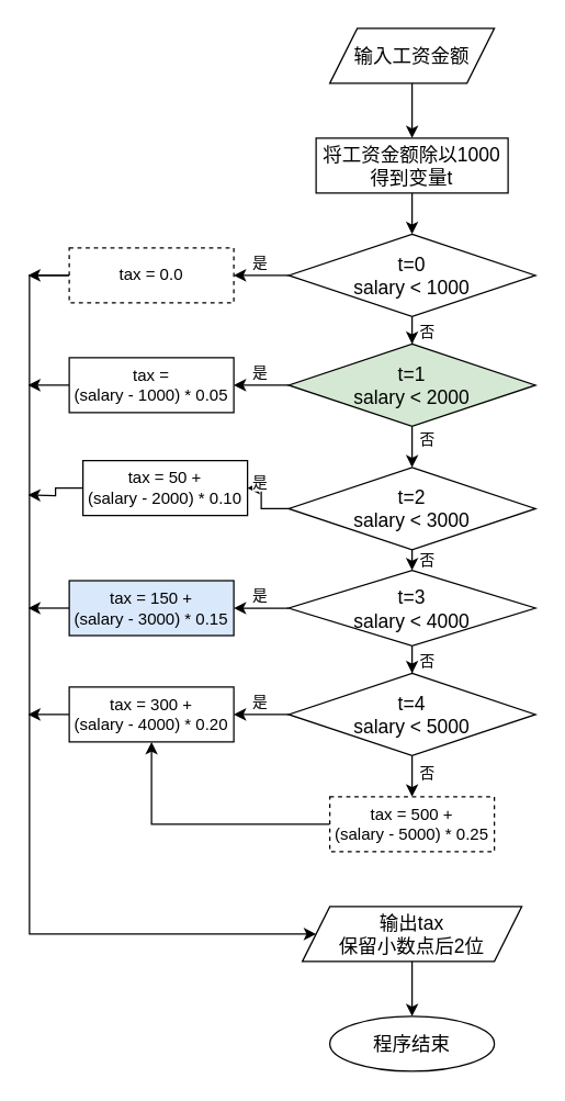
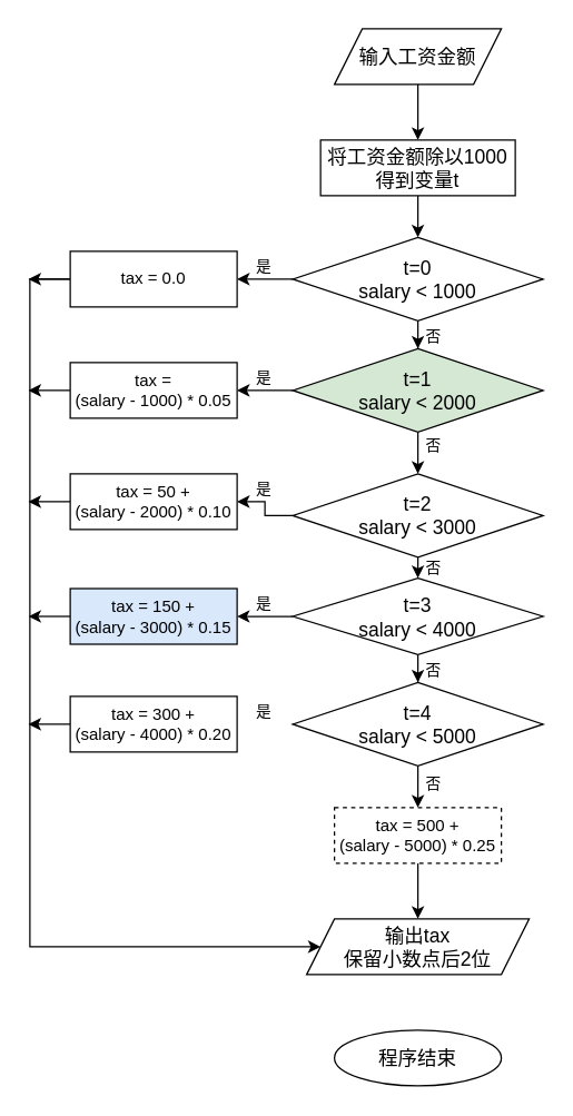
  <mxCell id="0" />
  <mxCell id="1" parent="0" />
  <mxCell id="2" style="edgeStyle=orthogonalEdgeStyle;rounded=0;orthogonalLoop=1;jettySize=auto;html=1;exitX=0.5;exitY=1;exitDx=0;exitDy=0;entryX=0.5;entryY=0;entryDx=0;entryDy=0;" edge="1" parent="1" source="3"><mxGeometry relative="1" as="geometry"><mxPoint x="300" y="100" as="targetPoint" /></mxGeometry></mxCell>
  <mxCell id="3" value="&lt;font style=&quot;font-size: 14px;&quot;&gt;输入工资金额&lt;/font&gt;" style="shape=parallelogram;perimeter=parallelogramPerimeter;whiteSpace=wrap;html=1;fixedSize=1;" vertex="1" parent="1"><mxGeometry x="240" y="20" width="120" height="40" as="geometry" /></mxCell>
- <mxCell id="4" value="" style="edgeStyle=orthogonalEdgeStyle;rounded=0;orthogonalLoop=1;jettySize=auto;html=1;" edge="1" parent="1" source="5" target="46"><mxGeometry relative="1" as="geometry" /></mxCell>
  <mxCell id="5" value="输出tax&lt;br&gt;保留小数点后2位" style="shape=parallelogram;perimeter=parallelogramPerimeter;whiteSpace=wrap;html=1;fixedSize=1;align=center;verticalAlign=middle;fontFamily=Helvetica;fontSize=14;fontColor=default;labelBackgroundColor=default;resizable=1;fillColor=none;gradientColor=none;movable=1;rotatable=1;deletable=1;editable=1;locked=0;connectable=1;" vertex="1" parent="1"><mxGeometry x="220" y="660" width="160" height="40" as="geometry" /></mxCell>
  <mxCell id="6" value="" style="edgeStyle=orthogonalEdgeStyle;rounded=0;orthogonalLoop=1;jettySize=auto;html=1;" edge="1" parent="1" source="7" target="12"><mxGeometry relative="1" as="geometry" /></mxCell>
  <mxCell id="7" value="&lt;font style=&quot;font-size: 14px;&quot;&gt;将工资金额除以1000&lt;br&gt;得到变量t&lt;/font&gt;" style="rounded=0;whiteSpace=wrap;html=1;" vertex="1" parent="1"><mxGeometry x="230" y="100" width="140" height="40" as="geometry" /></mxCell>
  <mxCell id="8" value="" style="edgeStyle=orthogonalEdgeStyle;rounded=0;orthogonalLoop=1;jettySize=auto;html=1;" edge="1" parent="1" source="12" target="16"><mxGeometry relative="1" as="geometry" /></mxCell>
  <mxCell id="9" value="否" style="edgeLabel;html=1;align=center;verticalAlign=middle;resizable=0;points=[];" vertex="1" connectable="0" parent="8"><mxGeometry x="0.544" relative="1" as="geometry"><mxPoint x="10" y="4" as="offset" /></mxGeometry></mxCell>
  <mxCell id="10" value="" style="edgeStyle=orthogonalEdgeStyle;rounded=0;orthogonalLoop=1;jettySize=auto;html=1;" edge="1" parent="1" source="12" target="31"><mxGeometry relative="1" as="geometry" /></mxCell>
  <mxCell id="11" value="是" style="edgeLabel;html=1;align=center;verticalAlign=middle;resizable=0;points=[];" vertex="1" connectable="0" parent="10"><mxGeometry x="0.1" y="-1" relative="1" as="geometry"><mxPoint y="-9" as="offset" /></mxGeometry></mxCell>
  <mxCell id="12" value="&lt;font style=&quot;font-size: 14px;&quot;&gt;t=0&lt;br&gt;salary &amp;lt; 1000&lt;/font&gt;" style="rhombus;whiteSpace=wrap;html=1;" vertex="1" parent="1"><mxGeometry x="210" y="170" width="180" height="60" as="geometry" /></mxCell>
  <mxCell id="13" style="edgeStyle=orthogonalEdgeStyle;rounded=0;orthogonalLoop=1;jettySize=auto;html=1;exitX=0.5;exitY=1;exitDx=0;exitDy=0;entryX=0.5;entryY=0;entryDx=0;entryDy=0;" edge="1" parent="1" source="16" target="20"><mxGeometry relative="1" as="geometry" /></mxCell>
  <mxCell id="14" value="否" style="edgeLabel;html=1;align=center;verticalAlign=middle;resizable=0;points=[];" vertex="1" connectable="0" parent="13"><mxGeometry x="-0.367" y="1" relative="1" as="geometry"><mxPoint x="9" as="offset" /></mxGeometry></mxCell>
  <mxCell id="15" value="" style="edgeStyle=orthogonalEdgeStyle;rounded=0;orthogonalLoop=1;jettySize=auto;html=1;" edge="1" parent="1" source="16" target="34"><mxGeometry relative="1" as="geometry" /></mxCell>
  <mxCell id="16" value="&lt;font style=&quot;font-size: 14px;&quot;&gt;t=1&lt;br&gt;salary &amp;lt; 2000&lt;/font&gt;" style="rhombus;whiteSpace=wrap;html=1;fillColor=#d5e8d4;" vertex="1" parent="1"><mxGeometry x="210" y="250" width="180" height="60" as="geometry" /></mxCell>
  <mxCell id="17" style="edgeStyle=orthogonalEdgeStyle;rounded=0;orthogonalLoop=1;jettySize=auto;html=1;exitX=0.5;exitY=1;exitDx=0;exitDy=0;entryX=0.5;entryY=0;entryDx=0;entryDy=0;" edge="1" parent="1" source="20" target="24"><mxGeometry relative="1" as="geometry" /></mxCell>
  <mxCell id="18" value="否" style="edgeLabel;html=1;align=center;verticalAlign=middle;resizable=0;points=[];" vertex="1" connectable="0" parent="17"><mxGeometry x="-0.413" y="-4" relative="1" as="geometry"><mxPoint x="14" y="3" as="offset" /></mxGeometry></mxCell>
  <mxCell id="19" value="" style="edgeStyle=orthogonalEdgeStyle;rounded=0;orthogonalLoop=1;jettySize=auto;html=1;" edge="1" parent="1" source="20" target="37"><mxGeometry relative="1" as="geometry" /></mxCell>
  <mxCell id="20" value="&lt;font style=&quot;font-size: 14px;&quot;&gt;t=2&lt;br&gt;salary &amp;lt; 3000&lt;/font&gt;" style="rhombus;whiteSpace=wrap;html=1;" vertex="1" parent="1"><mxGeometry x="210" y="340" width="180" height="60" as="geometry" /></mxCell>
  <mxCell id="21" value="" style="edgeStyle=orthogonalEdgeStyle;rounded=0;orthogonalLoop=1;jettySize=auto;html=1;" edge="1" parent="1" source="24" target="28"><mxGeometry relative="1" as="geometry" /></mxCell>
  <mxCell id="22" value="否" style="edgeLabel;html=1;align=center;verticalAlign=middle;resizable=0;points=[];" vertex="1" connectable="0" parent="21"><mxGeometry x="0.711" y="-1" relative="1" as="geometry"><mxPoint x="11" y="-1" as="offset" /></mxGeometry></mxCell>
  <mxCell id="23" value="" style="edgeStyle=orthogonalEdgeStyle;rounded=0;orthogonalLoop=1;jettySize=auto;html=1;" edge="1" parent="1" source="24" target="40"><mxGeometry relative="1" as="geometry" /></mxCell>
  <mxCell id="24" value="&lt;font style=&quot;font-size: 14px;&quot;&gt;t=3&lt;br&gt;salary &amp;lt; 4000&lt;/font&gt;" style="rhombus;whiteSpace=wrap;html=1;" vertex="1" parent="1"><mxGeometry x="210" y="415" width="180" height="55" as="geometry" /></mxCell>
- <mxCell id="25" value="" style="edgeStyle=orthogonalEdgeStyle;rounded=0;orthogonalLoop=1;jettySize=auto;html=1;" edge="1" parent="1" source="28" target="43"><mxGeometry relative="1" as="geometry" /></mxCell>
  <mxCell id="26" value="" style="edgeStyle=orthogonalEdgeStyle;rounded=0;orthogonalLoop=1;jettySize=auto;html=1;" edge="1" parent="1" source="28" target="45"><mxGeometry relative="1" as="geometry" /></mxCell>
  <mxCell id="27" value="否" style="edgeLabel;html=1;align=center;verticalAlign=middle;resizable=0;points=[];" vertex="1" connectable="0" parent="26"><mxGeometry x="0.293" relative="1" as="geometry"><mxPoint x="10" as="offset" /></mxGeometry></mxCell>
  <mxCell id="28" value="&lt;font style=&quot;font-size: 14px;&quot;&gt;t=4&lt;br&gt;salary &amp;lt; 5000&lt;/font&gt;" style="rhombus;whiteSpace=wrap;html=1;" vertex="1" parent="1"><mxGeometry x="210" y="490" width="180" height="60" as="geometry" /></mxCell>
  <mxCell id="29" style="edgeStyle=orthogonalEdgeStyle;rounded=0;orthogonalLoop=1;jettySize=auto;html=1;exitX=0;exitY=0.5;exitDx=0;exitDy=0;entryX=0;entryY=0.5;entryDx=0;entryDy=0;" edge="1" parent="1" source="31" target="5"><mxGeometry relative="1" as="geometry"><mxPoint x="20" y="680" as="targetPoint" /><Array as="points"><mxPoint x="21" y="200" /><mxPoint x="21" y="680" /></Array></mxGeometry></mxCell>
  <mxCell id="30" style="edgeStyle=orthogonalEdgeStyle;rounded=0;orthogonalLoop=1;jettySize=auto;html=1;exitX=0;exitY=0.5;exitDx=0;exitDy=0;" edge="1" parent="1" source="31"><mxGeometry relative="1" as="geometry"><mxPoint x="20" y="200" as="targetPoint" /></mxGeometry></mxCell>
- <mxCell id="31" value="tax = 0.0" style="rounded=0;whiteSpace=wrap;html=1;dashed=1;" vertex="1" parent="1"><mxGeometry x="50" y="180" width="120" height="40" as="geometry" /></mxCell>
+ <mxCell id="31" value="tax = 0.0" style="rounded=0;whiteSpace=wrap;html=1;" vertex="1" parent="1"><mxGeometry x="50" y="180" width="120" height="40" as="geometry" /></mxCell>
  <mxCell id="32" value="是" style="edgeLabel;html=1;align=center;verticalAlign=middle;resizable=0;points=[];" vertex="1" connectable="0" parent="1"><mxGeometry x="188" y="270" as="geometry" /></mxCell>
  <mxCell id="33" style="edgeStyle=orthogonalEdgeStyle;rounded=0;orthogonalLoop=1;jettySize=auto;html=1;exitX=0;exitY=0.5;exitDx=0;exitDy=0;" edge="1" parent="1" source="34"><mxGeometry relative="1" as="geometry"><mxPoint x="20" y="280" as="targetPoint" /></mxGeometry></mxCell>
  <mxCell id="34" value="tax = &lt;br&gt;(salary - 1000) * 0.05" style="rounded=0;whiteSpace=wrap;html=1;" vertex="1" parent="1"><mxGeometry x="50" y="260" width="120" height="40" as="geometry" /></mxCell>
  <mxCell id="35" value="是" style="edgeLabel;html=1;align=center;verticalAlign=middle;resizable=0;points=[];" vertex="1" connectable="0" parent="1"><mxGeometry x="188" y="350" as="geometry" /></mxCell>
  <mxCell id="36" style="edgeStyle=orthogonalEdgeStyle;rounded=0;orthogonalLoop=1;jettySize=auto;html=1;exitX=0;exitY=0.5;exitDx=0;exitDy=0;" edge="1" parent="1" source="37"><mxGeometry relative="1" as="geometry"><mxPoint x="20" y="360" as="targetPoint" /></mxGeometry></mxCell>
- <mxCell id="37" value="tax = 50 + &lt;br&gt;(salary - 2000) * 0.10" style="rounded=0;whiteSpace=wrap;html=1;" vertex="1" parent="1"><mxGeometry x="60" y="335" width="120" height="40" as="geometry" /></mxCell>
+ <mxCell id="37" value="tax = 50 + &lt;br&gt;(salary - 2000) * 0.10" style="rounded=0;whiteSpace=wrap;html=1;" vertex="1" parent="1"><mxGeometry x="50" y="340" width="120" height="40" as="geometry" /></mxCell>
  <mxCell id="38" value="是" style="edgeLabel;html=1;align=center;verticalAlign=middle;resizable=0;points=[];" vertex="1" connectable="0" parent="1"><mxGeometry x="188" y="432.5" as="geometry" /></mxCell>
  <mxCell id="39" style="edgeStyle=orthogonalEdgeStyle;rounded=0;orthogonalLoop=1;jettySize=auto;html=1;exitX=0;exitY=0.5;exitDx=0;exitDy=0;" edge="1" parent="1" source="40"><mxGeometry relative="1" as="geometry"><mxPoint x="20" y="443" as="targetPoint" /></mxGeometry></mxCell>
  <mxCell id="40" value="tax = 150 + &lt;br&gt;(salary - 3000) * 0.15" style="rounded=0;whiteSpace=wrap;html=1;fillColor=#dae8fc;" vertex="1" parent="1"><mxGeometry x="50" y="422.5" width="120" height="40" as="geometry" /></mxCell>
  <mxCell id="41" value="是" style="edgeLabel;html=1;align=center;verticalAlign=middle;resizable=0;points=[];" vertex="1" connectable="0" parent="1"><mxGeometry x="188" y="510" as="geometry" /></mxCell>
  <mxCell id="42" style="edgeStyle=orthogonalEdgeStyle;rounded=0;orthogonalLoop=1;jettySize=auto;html=1;exitX=0;exitY=0.5;exitDx=0;exitDy=0;" edge="1" parent="1" source="43"><mxGeometry relative="1" as="geometry"><mxPoint x="20" y="520" as="targetPoint" /></mxGeometry></mxCell>
  <mxCell id="43" value="tax = 300 + &lt;br&gt;(salary - 4000) * 0.20" style="rounded=0;whiteSpace=wrap;html=1;" vertex="1" parent="1"><mxGeometry x="50" y="500" width="120" height="40" as="geometry" /></mxCell>
- <mxCell id="44" value="" style="edgeStyle=orthogonalEdgeStyle;rounded=0;orthogonalLoop=1;jettySize=auto;html=1;" edge="1" parent="1" source="45" target="43"><mxGeometry relative="1" as="geometry" /></mxCell>
+ <mxCell id="44" value="" style="edgeStyle=orthogonalEdgeStyle;rounded=0;orthogonalLoop=1;jettySize=auto;html=1;" edge="1" parent="1" source="45" target="5"><mxGeometry relative="1" as="geometry" /></mxCell>
  <mxCell id="45" value="tax = 500 + &lt;br&gt;(salary - 5000) * 0.25" style="rounded=0;whiteSpace=wrap;html=1;dashed=1;" vertex="1" parent="1"><mxGeometry x="240" y="580" width="120" height="40" as="geometry" /></mxCell>
  <mxCell id="46" value="&lt;font style=&quot;font-size: 14px;&quot;&gt;程序结束&lt;/font&gt;" style="ellipse;whiteSpace=wrap;html=1;" vertex="1" parent="1"><mxGeometry x="240" y="740" width="120" height="40" as="geometry" /></mxCell>
